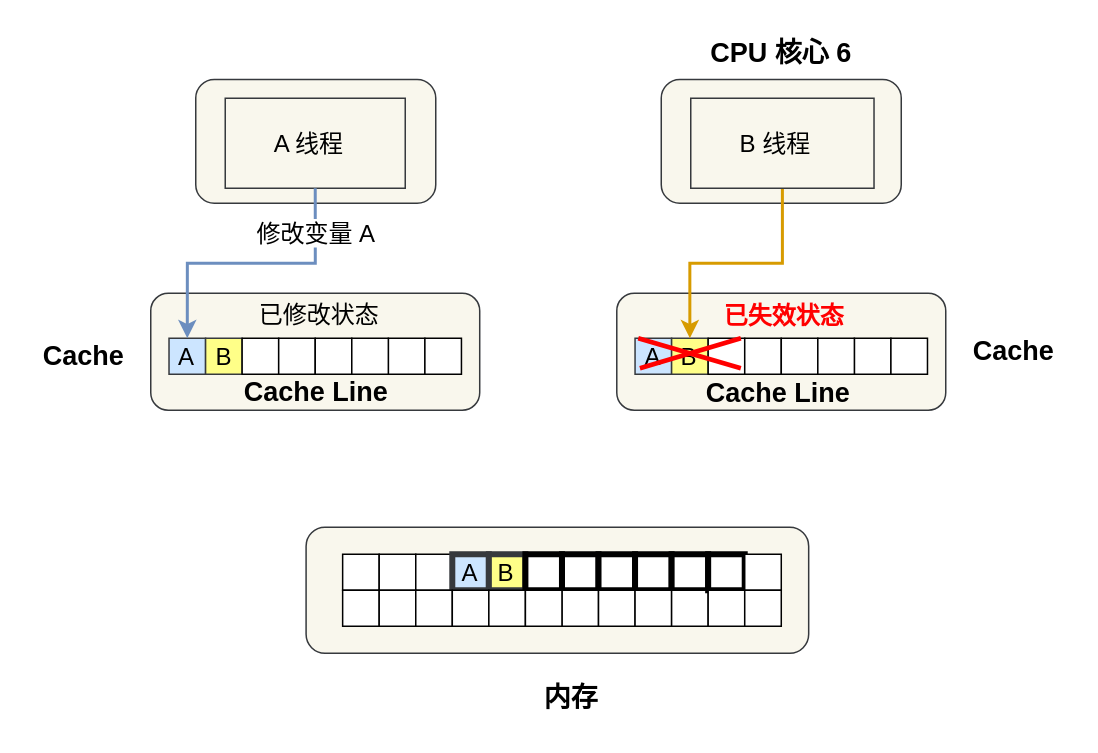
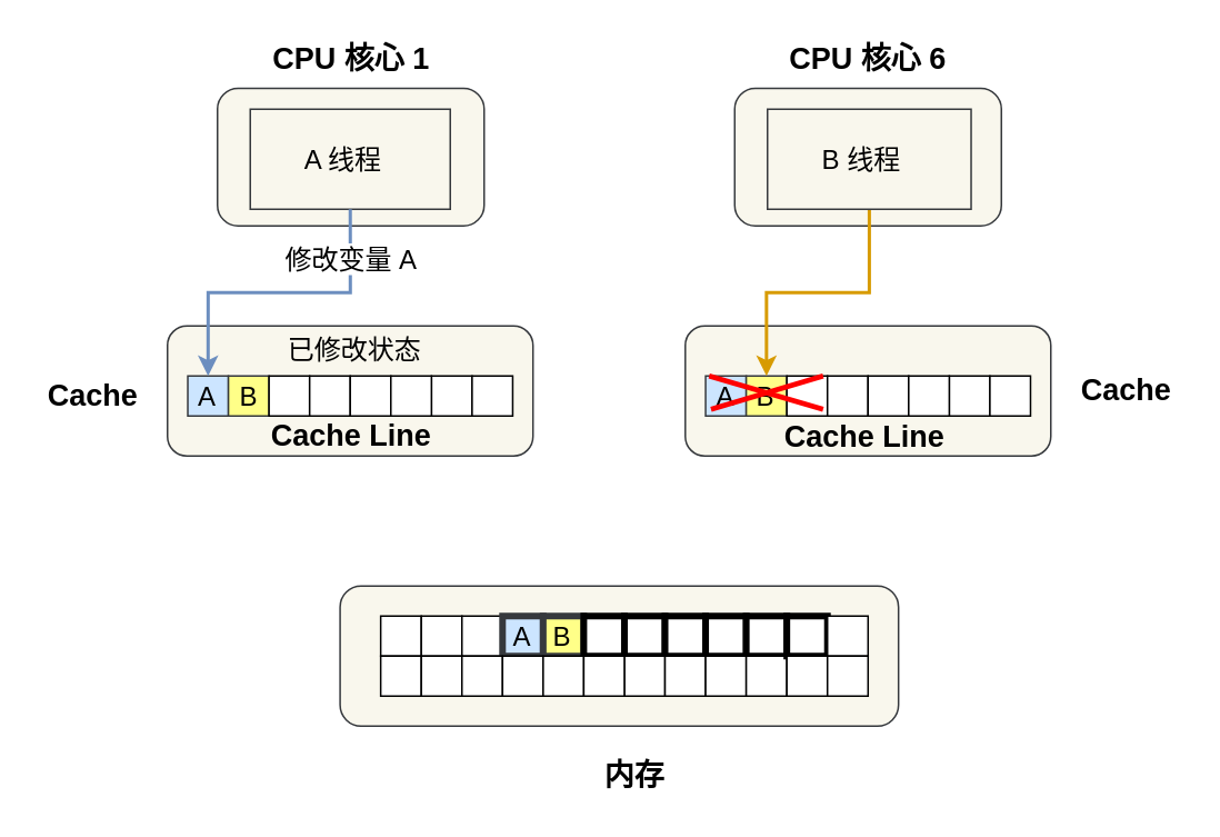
  <mxCell id="0" />
  <mxCell id="1" parent="0" />
  <mxCell id="2" value="" style="rounded=1;whiteSpace=wrap;html=1;shadow=0;sketch=0;strokeWidth=1;fillColor=#f9f7ed;strokeColor=#36393d;" vertex="1" parent="1"><mxGeometry x="130" y="52.5" width="160" height="82.5" as="geometry" /></mxCell>
  <mxCell id="3" value="&lt;font style=&quot;font-size: 16px&quot;&gt;A 线程&amp;nbsp;&amp;nbsp;&lt;/font&gt;" style="rounded=0;whiteSpace=wrap;html=1;shadow=0;sketch=0;strokeWidth=1;fillColor=#f9f7ed;strokeColor=#36393d;" vertex="1" parent="1"><mxGeometry x="149.66" y="65" width="120" height="60" as="geometry" /></mxCell>
  <mxCell id="4" value="" style="rounded=1;whiteSpace=wrap;html=1;shadow=0;sketch=0;strokeWidth=1;fillColor=#f9f7ed;strokeColor=#36393d;" vertex="1" parent="1"><mxGeometry x="203.563" y="351" width="335.057" height="84" as="geometry" /></mxCell>
  <mxCell id="5" value="" style="rounded=1;whiteSpace=wrap;html=1;shadow=0;sketch=0;strokeWidth=1;fillColor=#f9f7ed;strokeColor=#36393d;" vertex="1" parent="1"><mxGeometry x="410.69" y="195" width="219.31" height="78" as="geometry" /></mxCell>
  <mxCell id="6" value="" style="rounded=1;whiteSpace=wrap;html=1;shadow=0;sketch=0;strokeWidth=1;fillColor=#f9f7ed;strokeColor=#36393d;" vertex="1" parent="1"><mxGeometry x="100" y="195" width="219.31" height="78" as="geometry" /></mxCell>
  <mxCell id="7" value="" style="rounded=0;whiteSpace=wrap;html=1;strokeWidth=1;" vertex="1" parent="1"><mxGeometry x="227.931" y="369" width="24.368" height="24" as="geometry" /></mxCell>
  <mxCell id="8" value="" style="rounded=0;whiteSpace=wrap;html=1;strokeWidth=1;" vertex="1" parent="1"><mxGeometry x="252.299" y="369" width="24.368" height="24" as="geometry" /></mxCell>
  <mxCell id="9" value="" style="rounded=0;whiteSpace=wrap;html=1;strokeWidth=1;" vertex="1" parent="1"><mxGeometry x="276.667" y="369" width="24.368" height="24" as="geometry" /></mxCell>
  <mxCell id="10" value="A" style="rounded=0;whiteSpace=wrap;html=1;strokeWidth=4;fillColor=#cce5ff;strokeColor=#36393d;fontSize=16;" vertex="1" parent="1"><mxGeometry x="301.034" y="369" width="24.368" height="24" as="geometry" /></mxCell>
  <mxCell id="11" value="B" style="rounded=0;whiteSpace=wrap;html=1;strokeWidth=4;fillColor=#ffff88;strokeColor=#36393d;fontSize=16;" vertex="1" parent="1"><mxGeometry x="325.402" y="369" width="24.368" height="24" as="geometry" /></mxCell>
  <mxCell id="12" value="" style="rounded=0;whiteSpace=wrap;html=1;strokeWidth=4;" vertex="1" parent="1"><mxGeometry x="374.138" y="369" width="24.368" height="24" as="geometry" /></mxCell>
  <mxCell id="13" value="" style="rounded=0;whiteSpace=wrap;html=1;strokeWidth=4;" vertex="1" parent="1"><mxGeometry x="349.77" y="369" width="24.368" height="24" as="geometry" /></mxCell>
  <mxCell id="14" value="" style="rounded=0;whiteSpace=wrap;html=1;strokeWidth=4;sketch=0;shadow=0;" vertex="1" parent="1"><mxGeometry x="398.506" y="369" width="24.368" height="24" as="geometry" /></mxCell>
  <mxCell id="15" value="" style="rounded=0;whiteSpace=wrap;html=1;strokeWidth=4;" vertex="1" parent="1"><mxGeometry x="422.874" y="369" width="24.368" height="24" as="geometry" /></mxCell>
  <mxCell id="16" value="" style="rounded=0;whiteSpace=wrap;html=1;strokeWidth=4;" vertex="1" parent="1"><mxGeometry x="447.241" y="369" width="24.368" height="24" as="geometry" /></mxCell>
  <mxCell id="17" value="" style="rounded=0;whiteSpace=wrap;html=1;" vertex="1" parent="1"><mxGeometry x="227.931" y="393" width="24.368" height="24" as="geometry" /></mxCell>
  <mxCell id="18" value="" style="rounded=0;whiteSpace=wrap;html=1;" vertex="1" parent="1"><mxGeometry x="252.299" y="393" width="24.368" height="24" as="geometry" /></mxCell>
  <mxCell id="19" value="" style="rounded=0;whiteSpace=wrap;html=1;" vertex="1" parent="1"><mxGeometry x="276.667" y="393" width="24.368" height="24" as="geometry" /></mxCell>
  <mxCell id="20" value="" style="rounded=0;whiteSpace=wrap;html=1;" vertex="1" parent="1"><mxGeometry x="301.034" y="393" width="24.368" height="24" as="geometry" /></mxCell>
  <mxCell id="21" value="" style="rounded=0;whiteSpace=wrap;html=1;" vertex="1" parent="1"><mxGeometry x="325.402" y="393" width="24.368" height="24" as="geometry" /></mxCell>
  <mxCell id="22" value="" style="rounded=0;whiteSpace=wrap;html=1;" vertex="1" parent="1"><mxGeometry x="374.138" y="393" width="24.368" height="24" as="geometry" /></mxCell>
  <mxCell id="23" value="" style="rounded=0;whiteSpace=wrap;html=1;" vertex="1" parent="1"><mxGeometry x="349.77" y="393" width="24.368" height="24" as="geometry" /></mxCell>
  <mxCell id="24" value="" style="rounded=0;whiteSpace=wrap;html=1;" vertex="1" parent="1"><mxGeometry x="398.506" y="393" width="24.368" height="24" as="geometry" /></mxCell>
  <mxCell id="25" value="" style="rounded=0;whiteSpace=wrap;html=1;" vertex="1" parent="1"><mxGeometry x="422.874" y="393" width="24.368" height="24" as="geometry" /></mxCell>
  <mxCell id="26" value="" style="rounded=0;whiteSpace=wrap;html=1;" vertex="1" parent="1"><mxGeometry x="447.241" y="393" width="24.368" height="24" as="geometry" /></mxCell>
  <mxCell id="27" value="A" style="rounded=0;whiteSpace=wrap;html=1;fillColor=#cce5ff;strokeColor=#36393d;fontSize=16;" vertex="1" parent="1"><mxGeometry x="112.184" y="225" width="24.368" height="24" as="geometry" /></mxCell>
  <mxCell id="28" value="B" style="rounded=0;whiteSpace=wrap;html=1;fillColor=#ffff88;strokeColor=#36393d;fontSize=16;" vertex="1" parent="1"><mxGeometry x="136.552" y="225" width="24.368" height="24" as="geometry" /></mxCell>
  <mxCell id="29" value="" style="rounded=0;whiteSpace=wrap;html=1;" vertex="1" parent="1"><mxGeometry x="160.92" y="225" width="24.368" height="24" as="geometry" /></mxCell>
  <mxCell id="30" value="" style="rounded=0;whiteSpace=wrap;html=1;" vertex="1" parent="1"><mxGeometry x="185.287" y="225" width="24.368" height="24" as="geometry" /></mxCell>
  <mxCell id="31" value="" style="rounded=0;whiteSpace=wrap;html=1;" vertex="1" parent="1"><mxGeometry x="209.655" y="225" width="24.368" height="24" as="geometry" /></mxCell>
  <mxCell id="32" value="" style="rounded=0;whiteSpace=wrap;html=1;" vertex="1" parent="1"><mxGeometry x="258.391" y="225" width="24.368" height="24" as="geometry" /></mxCell>
  <mxCell id="33" value="" style="rounded=0;whiteSpace=wrap;html=1;" vertex="1" parent="1"><mxGeometry x="234.023" y="225" width="24.368" height="24" as="geometry" /></mxCell>
  <mxCell id="34" value="" style="rounded=0;whiteSpace=wrap;html=1;" vertex="1" parent="1"><mxGeometry x="282.759" y="225" width="24.368" height="24" as="geometry" /></mxCell>
  <mxCell id="35" value="A" style="rounded=0;whiteSpace=wrap;html=1;fillColor=#cce5ff;strokeColor=#36393d;fontSize=16;" vertex="1" parent="1"><mxGeometry x="422.874" y="225" width="24.368" height="24" as="geometry" /></mxCell>
  <mxCell id="36" value="B" style="rounded=0;whiteSpace=wrap;html=1;fillColor=#ffff88;strokeColor=#36393d;fontSize=16;" vertex="1" parent="1"><mxGeometry x="447.241" y="225" width="24.368" height="24" as="geometry" /></mxCell>
  <mxCell id="37" value="" style="rounded=0;whiteSpace=wrap;html=1;" vertex="1" parent="1"><mxGeometry x="471.609" y="225" width="24.368" height="24" as="geometry" /></mxCell>
  <mxCell id="38" value="" style="rounded=0;whiteSpace=wrap;html=1;" vertex="1" parent="1"><mxGeometry x="495.977" y="225" width="24.368" height="24" as="geometry" /></mxCell>
  <mxCell id="39" value="" style="rounded=0;whiteSpace=wrap;html=1;" vertex="1" parent="1"><mxGeometry x="520.345" y="225" width="24.368" height="24" as="geometry" /></mxCell>
  <mxCell id="40" value="" style="rounded=0;whiteSpace=wrap;html=1;" vertex="1" parent="1"><mxGeometry x="569.08" y="225" width="24.368" height="24" as="geometry" /></mxCell>
  <mxCell id="41" value="" style="rounded=0;whiteSpace=wrap;html=1;" vertex="1" parent="1"><mxGeometry x="544.713" y="225" width="24.368" height="24" as="geometry" /></mxCell>
  <mxCell id="42" value="" style="rounded=0;whiteSpace=wrap;html=1;" vertex="1" parent="1"><mxGeometry x="593.448" y="225" width="24.368" height="24" as="geometry" /></mxCell>
  <mxCell id="43" value="" style="rounded=0;whiteSpace=wrap;html=1;strokeWidth=4;" vertex="1" parent="1"><mxGeometry x="471.609" y="369" width="24.368" height="24" as="geometry" /></mxCell>
  <mxCell id="44" value="" style="rounded=0;whiteSpace=wrap;html=1;" vertex="1" parent="1"><mxGeometry x="471.609" y="393" width="24.368" height="24" as="geometry" /></mxCell>
  <mxCell id="45" value="" style="rounded=0;whiteSpace=wrap;html=1;" vertex="1" parent="1"><mxGeometry x="495.977" y="369" width="24.368" height="24" as="geometry" /></mxCell>
  <mxCell id="46" value="" style="rounded=0;whiteSpace=wrap;html=1;" vertex="1" parent="1"><mxGeometry x="495.977" y="393" width="24.368" height="24" as="geometry" /></mxCell>
+ <mxCell id="47" value="CPU 核心 1" style="text;html=1;align=center;verticalAlign=middle;resizable=0;points=[];autosize=1;fontSize=18;fontStyle=1" vertex="1" parent="1"><mxGeometry x="154.66" y="20" width="110" height="30" as="geometry" /></mxCell>
  <mxCell id="48" value="" style="rounded=1;whiteSpace=wrap;html=1;shadow=0;sketch=0;strokeWidth=1;fillColor=#f9f7ed;strokeColor=#36393d;" vertex="1" parent="1"><mxGeometry x="440.34" y="52.5" width="160" height="82.5" as="geometry" /></mxCell>
  <mxCell id="49" style="edgeStyle=orthogonalEdgeStyle;rounded=0;orthogonalLoop=1;jettySize=auto;html=1;fontSize=18;fillColor=#ffcd28;gradientColor=#ffa500;strokeColor=#d79b00;strokeWidth=2;" edge="1" parent="1" source="50" target="36"><mxGeometry relative="1" as="geometry" /></mxCell>
  <mxCell id="50" value="&lt;font style=&quot;font-size: 16px&quot;&gt;B 线程&amp;nbsp;&amp;nbsp;&lt;/font&gt;" style="rounded=0;whiteSpace=wrap;html=1;shadow=0;sketch=0;strokeWidth=1;fillColor=#f9f7ed;strokeColor=#36393d;" vertex="1" parent="1"><mxGeometry x="460" y="65" width="122.18" height="60" as="geometry" /></mxCell>
  <mxCell id="51" value="CPU 核心 6" style="text;html=1;align=center;verticalAlign=middle;resizable=0;points=[];autosize=1;fontSize=18;fontStyle=1" vertex="1" parent="1"><mxGeometry x="465" y="20" width="110" height="30" as="geometry" /></mxCell>
  <mxCell id="52" value="Cache Line" style="text;html=1;align=center;verticalAlign=middle;resizable=0;points=[];autosize=1;fontSize=18;fontStyle=1" vertex="1" parent="1"><mxGeometry x="463" y="247" width="110" height="30" as="geometry" /></mxCell>
  <mxCell id="53" value="Cache Line" style="text;html=1;align=center;verticalAlign=middle;resizable=0;points=[];autosize=1;fontSize=18;fontStyle=1" vertex="1" parent="1"><mxGeometry x="154.66" y="246" width="110" height="30" as="geometry" /></mxCell>
  <mxCell id="54" value="修改变量 A" style="edgeStyle=orthogonalEdgeStyle;rounded=0;orthogonalLoop=1;jettySize=auto;html=1;entryX=0.5;entryY=0;entryDx=0;entryDy=0;fontSize=16;fillColor=#dae8fc;strokeColor=#6c8ebf;gradientColor=#7ea6e0;strokeWidth=2;exitX=0.5;exitY=1;exitDx=0;exitDy=0;" edge="1" parent="1" source="3" target="27"><mxGeometry x="-0.676" relative="1" as="geometry"><mxPoint as="offset" /></mxGeometry></mxCell>
  <mxCell id="55" value="内存" style="text;html=1;align=center;verticalAlign=middle;resizable=0;points=[];autosize=1;fontSize=18;fontStyle=1" vertex="1" parent="1"><mxGeometry x="354.77" y="450" width="50" height="30" as="geometry" /></mxCell>
  <mxCell id="56" value="Cache" style="text;html=1;align=center;verticalAlign=middle;resizable=0;points=[];autosize=1;fontSize=18;fontStyle=1" vertex="1" parent="1"><mxGeometry x="20" y="222" width="70" height="30" as="geometry" /></mxCell>
  <mxCell id="57" value="Cache" style="text;html=1;align=center;verticalAlign=middle;resizable=0;points=[];autosize=1;fontSize=18;fontStyle=1" vertex="1" parent="1"><mxGeometry x="640" y="219" width="70" height="30" as="geometry" /></mxCell>
  <mxCell id="58" value="已修改状态" style="text;html=1;align=center;verticalAlign=middle;resizable=0;points=[];autosize=1;fontSize=16;" vertex="1" parent="1"><mxGeometry x="162.3" y="199" width="100" height="20" as="geometry" /></mxCell>
- <mxCell id="59" value="已失效状态" style="text;html=1;align=center;verticalAlign=middle;resizable=0;points=[];autosize=1;fontSize=16;fontColor=#FF0000;fontStyle=1" vertex="1" parent="1"><mxGeometry x="471.61" y="200" width="100" height="20" as="geometry" /></mxCell>
  <mxCell id="60" value="" style="group" vertex="1" connectable="0" parent="1"><mxGeometry x="425" y="225" width="68.39" height="20" as="geometry" /></mxCell>
  <mxCell id="61" value="" style="endArrow=none;html=1;fontSize=16;fontColor=#FF0000;strokeWidth=3;fillColor=#f8cecc;strokeColor=#FF0000;" edge="1" parent="60"><mxGeometry width="50" height="50" relative="1" as="geometry"><mxPoint x="1.128" y="20" as="sourcePoint" /><mxPoint x="68.39" as="targetPoint" /></mxGeometry></mxCell>
  <mxCell id="62" value="" style="endArrow=none;html=1;fontSize=16;fontColor=#FF0000;strokeWidth=3;fillColor=#f8cecc;strokeColor=#FF0000;" edge="1" parent="60"><mxGeometry width="50" height="50" relative="1" as="geometry"><mxPoint x="68.39" y="20" as="sourcePoint" /><mxPoint as="targetPoint" /></mxGeometry></mxCell>
